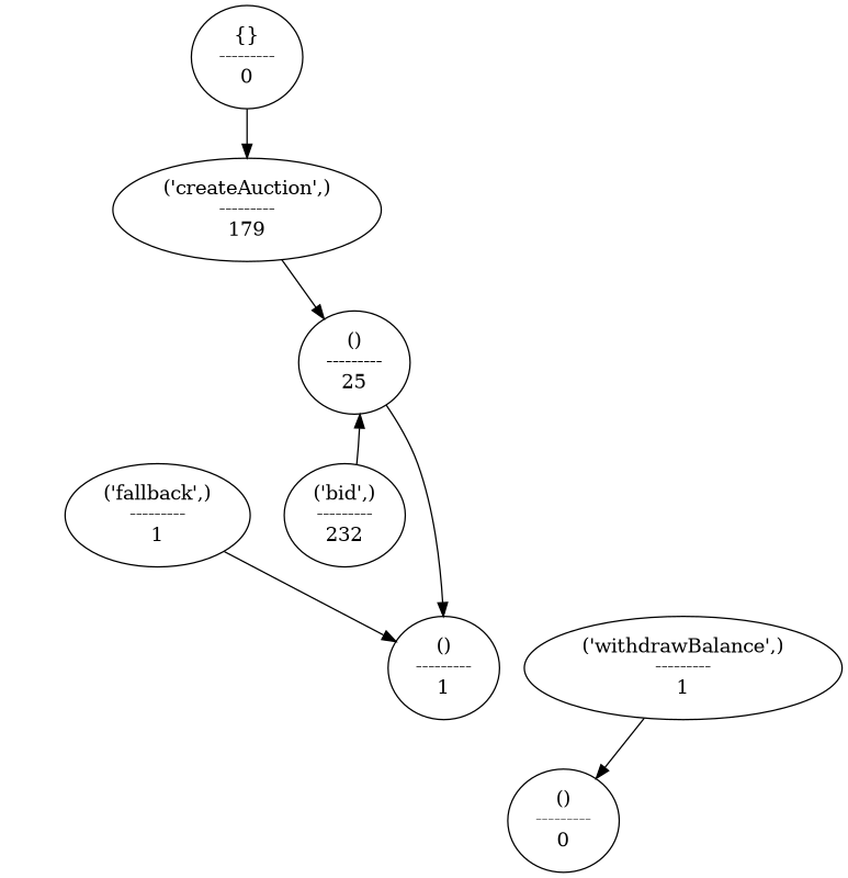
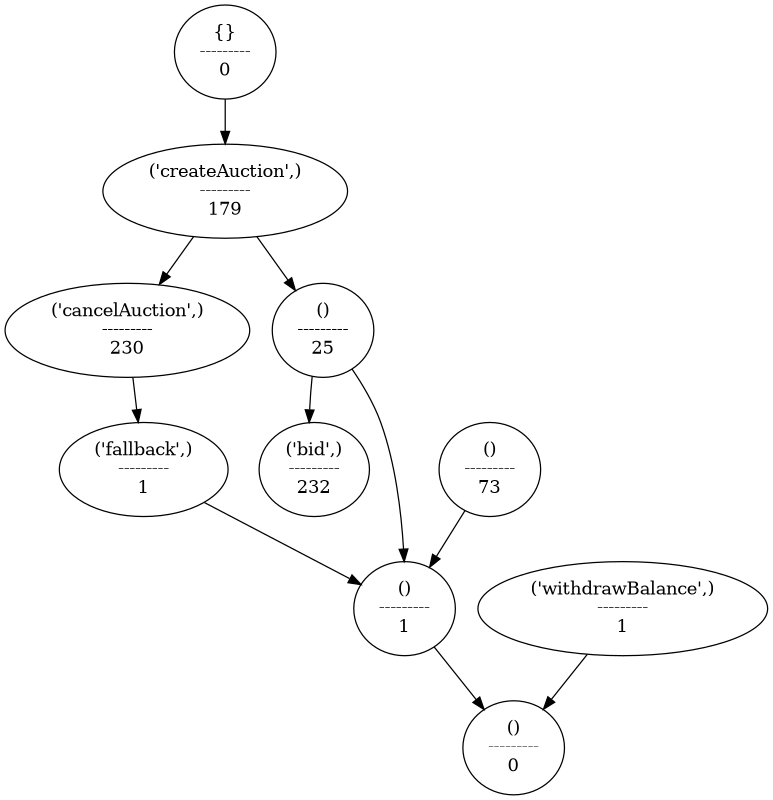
  strict digraph {
    "{}\n---------\n0"
    "('createAuction',)\n---------\n179"
+   "('cancelAuction',)\n---------\n230"
    "()\n---------\n25"
    "('bid',)\n---------\n232"
    "('withdrawBalance',)\n---------\n1"
    "()\n---------\n0"
    "('fallback',)\n---------\n1"
    "()\n---------\n1"
+   "()\n---------\n73"
    "{}\n---------\n0" -> "('createAuction',)\n---------\n179"
+   "('createAuction',)\n---------\n179" -> "('cancelAuction',)\n---------\n230"
    "('createAuction',)\n---------\n179" -> "()\n---------\n25"
+   "('cancelAuction',)\n---------\n230" -> "('fallback',)\n---------\n1"
    "()\n---------\n25" -> "()\n---------\n1"
-   "('bid',)\n---------\n232" -> "()\n---------\n25"
+   "()\n---------\n25" -> "('bid',)\n---------\n232"
    "('withdrawBalance',)\n---------\n1" -> "()\n---------\n0"
    "('fallback',)\n---------\n1" -> "()\n---------\n1"
+   "()\n---------\n1" -> "()\n---------\n0"
+   "()\n---------\n73" -> "()\n---------\n1"
  }
